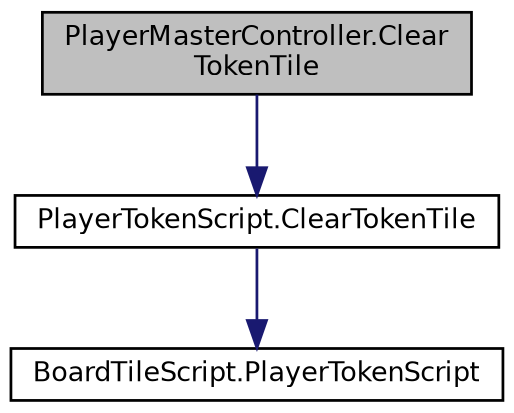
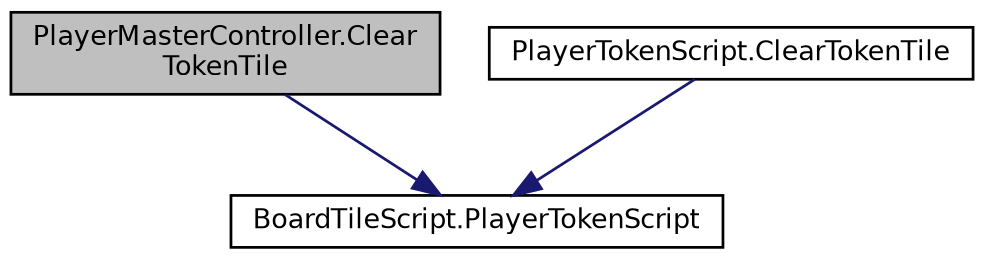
  digraph {
    rankdir=TB
    node [color=black fillcolor=white fontname=Helvetica fontsize=10 shape=record style=filled]
    edge [color=midnightblue fontname=Helvetica fontsize=10 labelfontname=Helvetica labelfontsize=10 style=solid]
    n1 [fillcolor=grey75 fontcolor=black height=0.2 label="PlayerMasterController.Clear\lTokenTile" width=0.4]
    n2 [height=0.2 label="PlayerTokenScript.ClearTokenTile" width=0.4]
    n3 [height=0.2 label="BoardTileScript.PlayerTokenScript" width=0.4]
-   n1 -> n2
+   n1 -> n3
    n2 -> n3
  }
